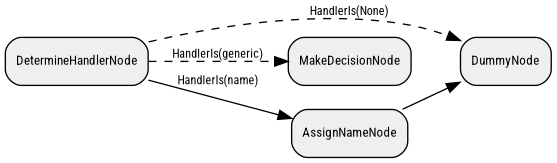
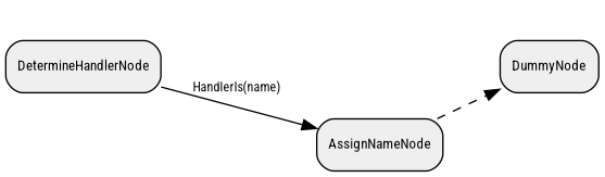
  digraph {
    compound=true
    fontname="Roboto Condensed"
    rankdir=LR
    node [fillcolor="#EFEFEF" fontname="Roboto Condensed" fontsize=10 shape=box style="rounded,filled"]
    edge [fontname="Roboto Condensed" fontsize=9 style=solid]
    n1 [label=DummyNode]
-   n2 [label=MakeDecisionNode]
    n3 [label=AssignNameNode]
    n4 [label=DetermineHandlerNode]
-   n3 -> n1
-   n4 -> n1 [label="HandlerIs(None)" style=dashed]
-   n4 -> n2 [label="HandlerIs(generic)" style=dashed]
+   n3 -> n1 [style=dashed]
    n4 -> n3 [label="HandlerIs(name)"]
  }
